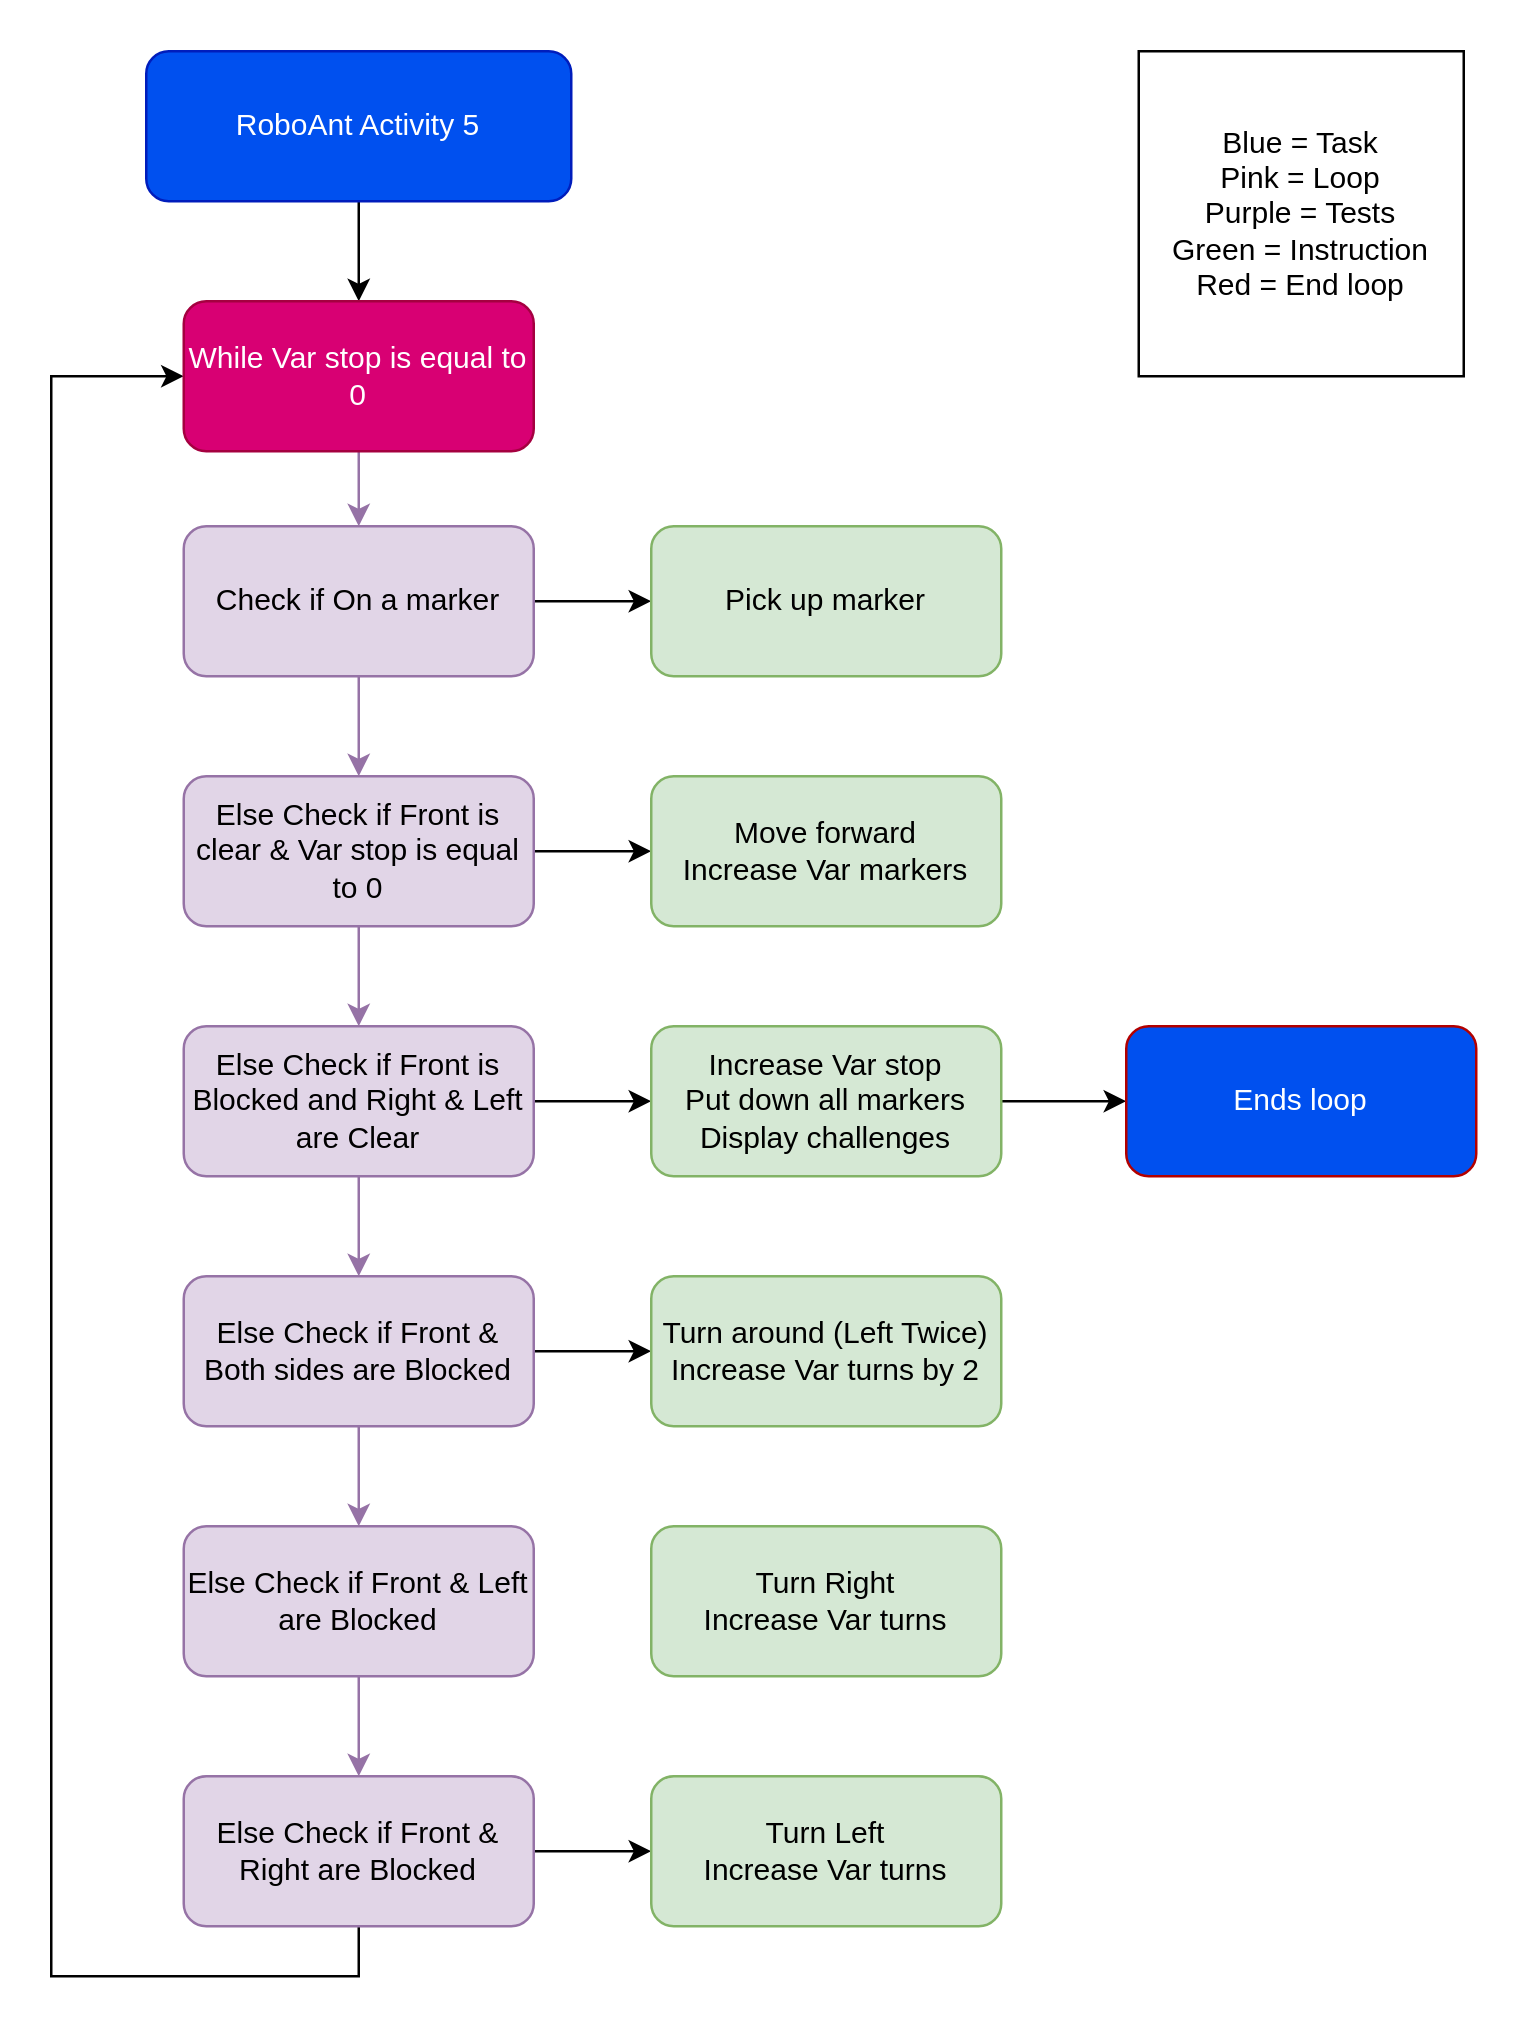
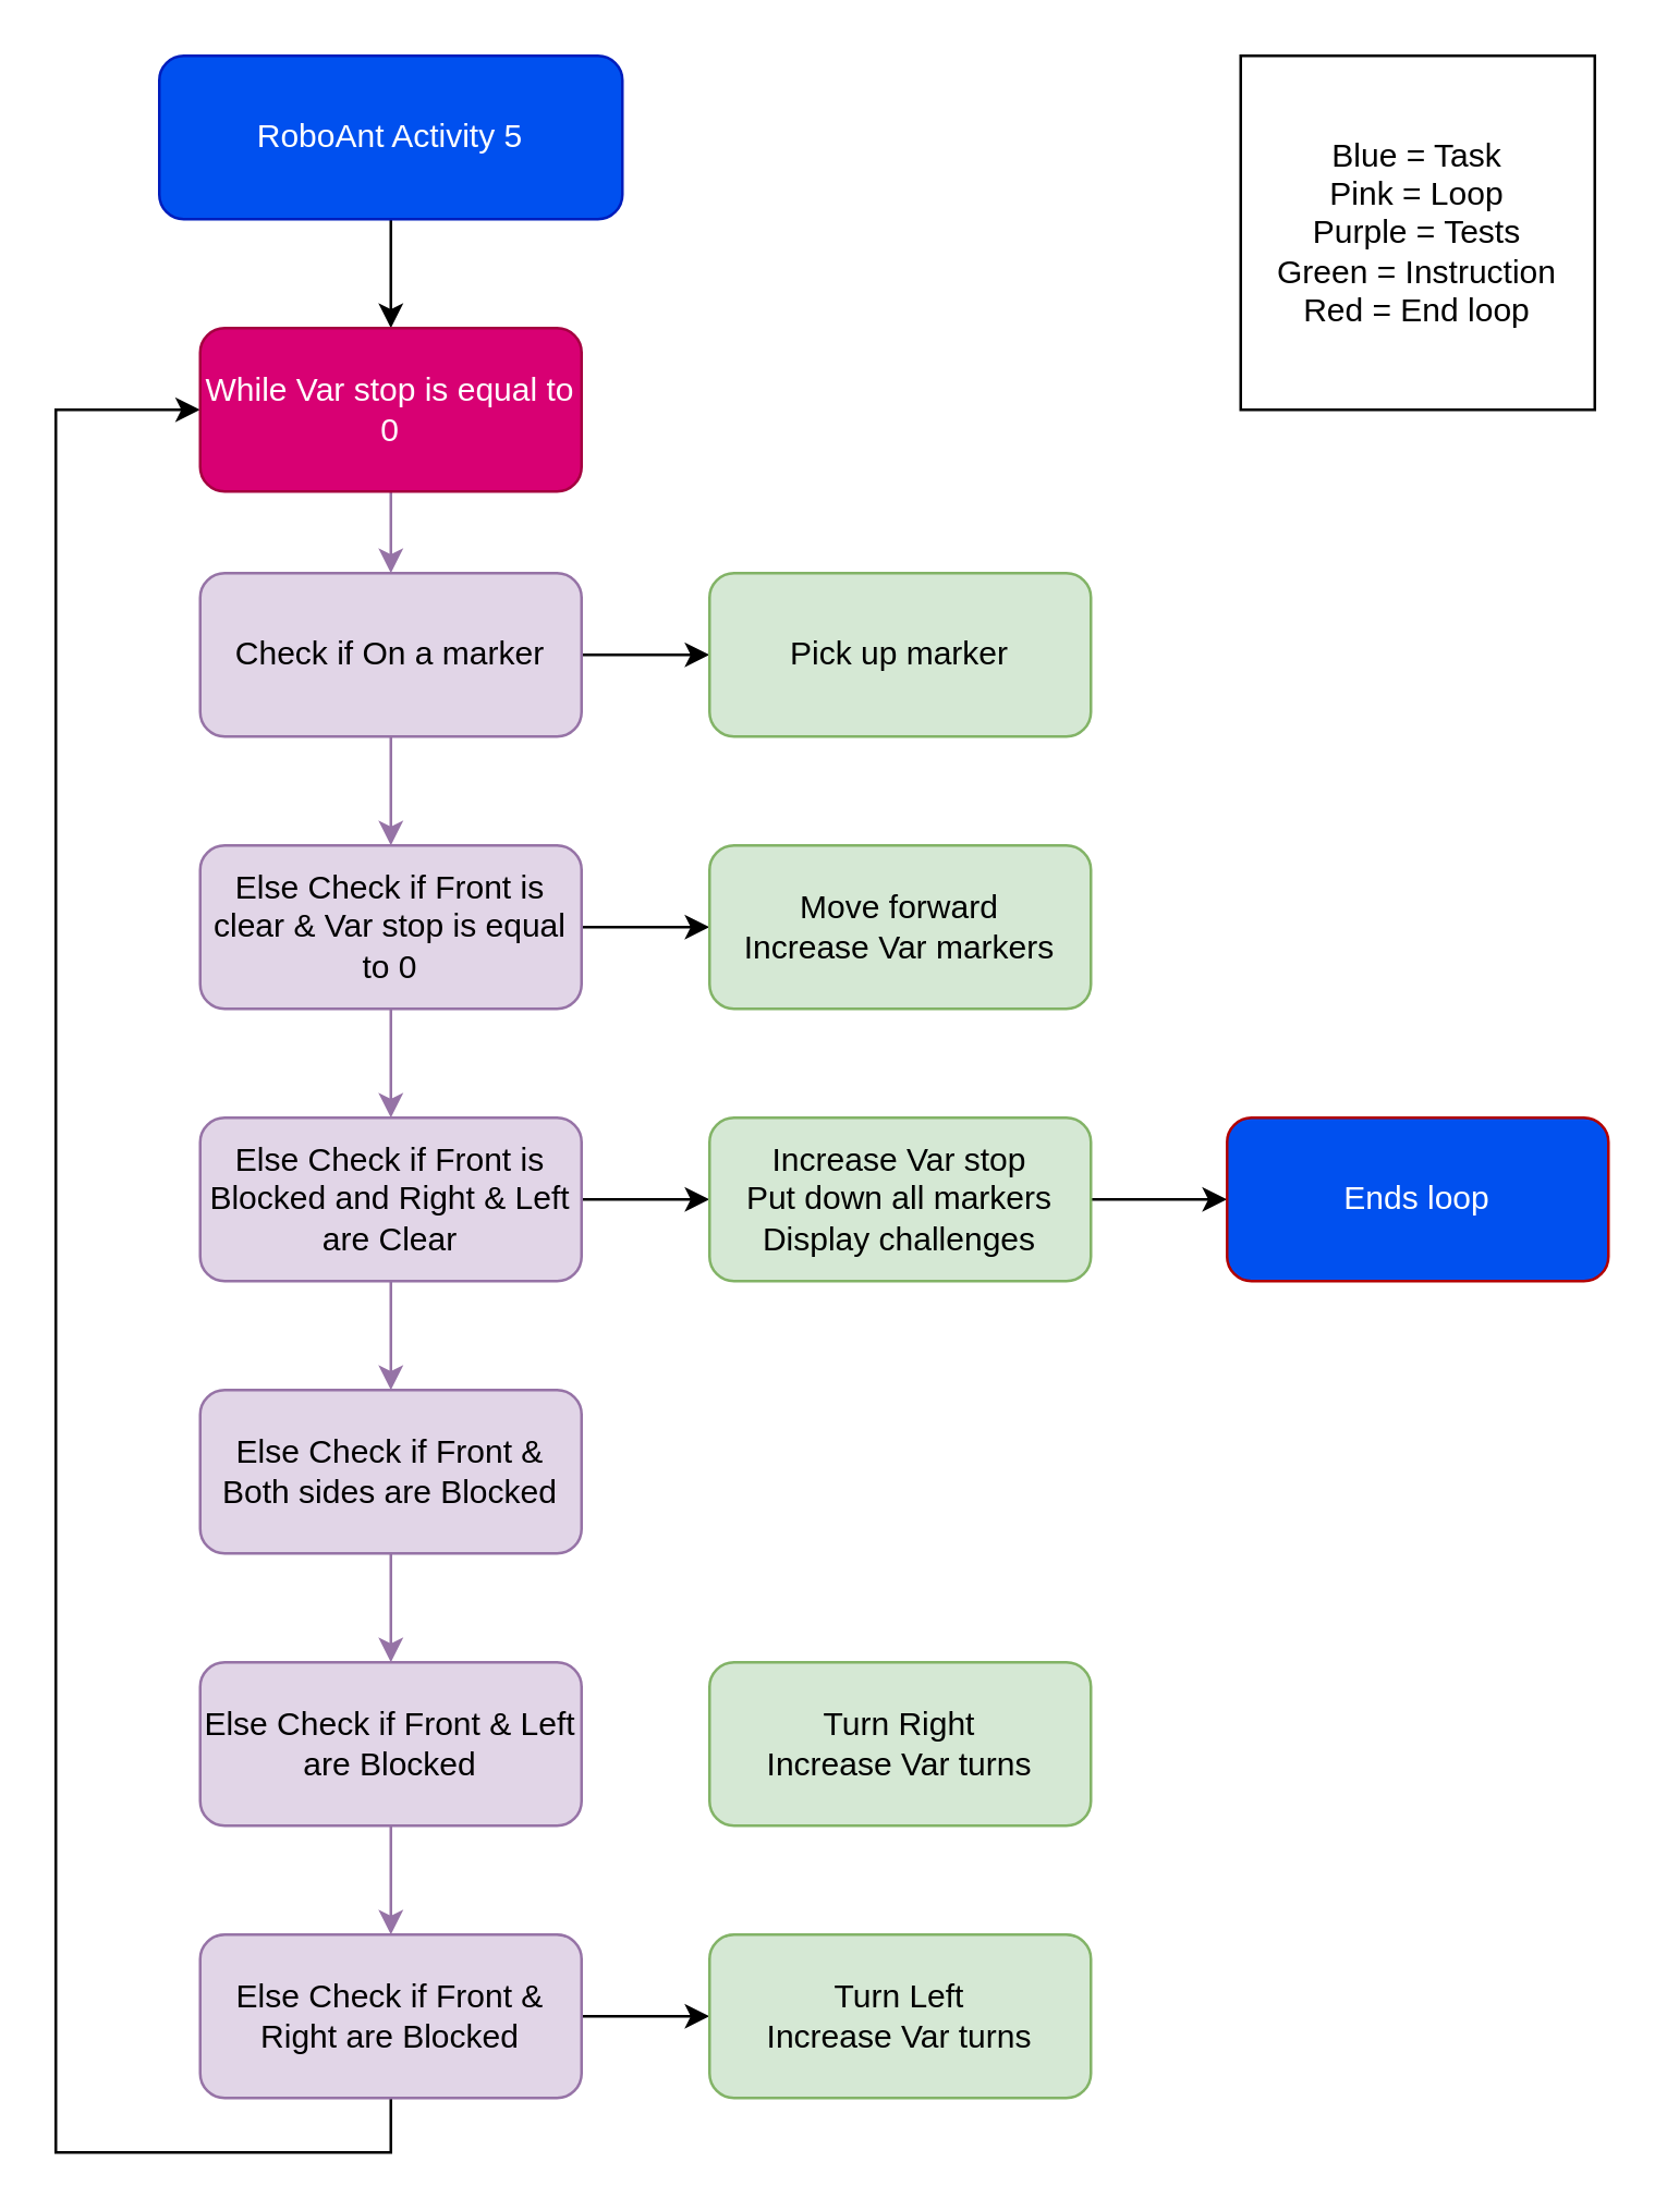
  <mxCell id="0" />
  <mxCell id="1" parent="0" />
  <mxCell id="2" style="edgeStyle=orthogonalEdgeStyle;rounded=0;orthogonalLoop=1;jettySize=auto;html=1;exitX=0.5;exitY=1;exitDx=0;exitDy=0;" edge="1" parent="1" source="3" target="29"><mxGeometry relative="1" as="geometry" /></mxCell>
  <mxCell id="3" value="RoboAnt Activity 5" style="rounded=1;whiteSpace=wrap;html=1;fillColor=#0050ef;strokeColor=#001DBC;fontColor=#ffffff;" vertex="1" parent="1"><mxGeometry x="58" y="20" width="170" height="60" as="geometry" /></mxCell>
  <mxCell id="4" style="edgeStyle=orthogonalEdgeStyle;rounded=0;orthogonalLoop=1;jettySize=auto;html=1;exitX=0.5;exitY=1;exitDx=0;exitDy=0;strokeColor=#9673a6;fillColor=#e1d5e7;" edge="1" parent="1" source="6" target="9"><mxGeometry relative="1" as="geometry" /></mxCell>
  <mxCell id="5" style="edgeStyle=orthogonalEdgeStyle;rounded=0;orthogonalLoop=1;jettySize=auto;html=1;exitX=1;exitY=0.5;exitDx=0;exitDy=0;entryX=0;entryY=0.5;entryDx=0;entryDy=0;" edge="1" parent="1" source="6" target="10"><mxGeometry relative="1" as="geometry" /></mxCell>
  <mxCell id="6" value="Check if On a marker" style="rounded=1;whiteSpace=wrap;html=1;fillColor=#e1d5e7;strokeColor=#9673a6;" vertex="1" parent="1"><mxGeometry x="73" y="210" width="140" height="60" as="geometry" /></mxCell>
  <mxCell id="7" style="edgeStyle=orthogonalEdgeStyle;rounded=0;orthogonalLoop=1;jettySize=auto;html=1;exitX=0.5;exitY=1;exitDx=0;exitDy=0;entryX=0.5;entryY=0;entryDx=0;entryDy=0;strokeColor=#9673a6;fillColor=#e1d5e7;" edge="1" parent="1" source="9" target="14"><mxGeometry relative="1" as="geometry" /></mxCell>
  <mxCell id="8" style="edgeStyle=orthogonalEdgeStyle;rounded=0;orthogonalLoop=1;jettySize=auto;html=1;exitX=1;exitY=0.5;exitDx=0;exitDy=0;" edge="1" parent="1" source="9" target="11"><mxGeometry relative="1" as="geometry" /></mxCell>
  <mxCell id="9" value="Else Check if Front is clear &amp;amp; Var stop is equal to 0" style="rounded=1;whiteSpace=wrap;html=1;fillColor=#e1d5e7;strokeColor=#9673a6;" vertex="1" parent="1"><mxGeometry x="73" y="310" width="140" height="60" as="geometry" /></mxCell>
  <mxCell id="10" value="Pick up marker" style="rounded=1;whiteSpace=wrap;html=1;fillColor=#d5e8d4;strokeColor=#82b366;" vertex="1" parent="1"><mxGeometry x="260" y="210" width="140" height="60" as="geometry" /></mxCell>
  <mxCell id="11" value="Move forward&lt;br&gt;Increase Var markers" style="rounded=1;whiteSpace=wrap;html=1;fillColor=#d5e8d4;strokeColor=#82b366;" vertex="1" parent="1"><mxGeometry x="260" y="310" width="140" height="60" as="geometry" /></mxCell>
  <mxCell id="12" style="edgeStyle=orthogonalEdgeStyle;rounded=0;orthogonalLoop=1;jettySize=auto;html=1;exitX=1;exitY=0.5;exitDx=0;exitDy=0;entryX=0;entryY=0.5;entryDx=0;entryDy=0;" edge="1" parent="1" source="14" target="16"><mxGeometry relative="1" as="geometry" /></mxCell>
  <mxCell id="13" style="edgeStyle=orthogonalEdgeStyle;rounded=0;orthogonalLoop=1;jettySize=auto;html=1;exitX=0.5;exitY=1;exitDx=0;exitDy=0;entryX=0.5;entryY=0;entryDx=0;entryDy=0;strokeColor=#9673a6;fillColor=#e1d5e7;" edge="1" parent="1" source="14" target="19"><mxGeometry relative="1" as="geometry" /></mxCell>
  <mxCell id="14" value="Else Check if Front is Blocked and Right &amp;amp; Left are Clear" style="rounded=1;whiteSpace=wrap;html=1;fillColor=#e1d5e7;strokeColor=#9673a6;" vertex="1" parent="1"><mxGeometry x="73" y="410" width="140" height="60" as="geometry" /></mxCell>
  <mxCell id="15" style="edgeStyle=orthogonalEdgeStyle;rounded=0;orthogonalLoop=1;jettySize=auto;html=1;exitX=1;exitY=0.5;exitDx=0;exitDy=0;entryX=0;entryY=0.5;entryDx=0;entryDy=0;" edge="1" parent="1" source="16" target="30"><mxGeometry relative="1" as="geometry" /></mxCell>
  <mxCell id="16" value="Increase Var stop&lt;br&gt;Put down all markers&lt;br&gt;Display challenges" style="rounded=1;whiteSpace=wrap;html=1;fillColor=#d5e8d4;strokeColor=#82b366;" vertex="1" parent="1"><mxGeometry x="260" y="410" width="140" height="60" as="geometry" /></mxCell>
- <mxCell id="17" style="edgeStyle=orthogonalEdgeStyle;rounded=0;orthogonalLoop=1;jettySize=auto;html=1;exitX=1;exitY=0.5;exitDx=0;exitDy=0;" edge="1" parent="1" source="19" target="22"><mxGeometry relative="1" as="geometry" /></mxCell>
  <mxCell id="18" style="edgeStyle=orthogonalEdgeStyle;rounded=0;orthogonalLoop=1;jettySize=auto;html=1;exitX=0.5;exitY=1;exitDx=0;exitDy=0;entryX=0.5;entryY=0;entryDx=0;entryDy=0;strokeColor=#9673a6;fillColor=#e1d5e7;" edge="1" parent="1" source="19" target="21"><mxGeometry relative="1" as="geometry" /></mxCell>
  <mxCell id="19" value="Else Check if Front &amp;amp; Both sides are Blocked" style="rounded=1;whiteSpace=wrap;html=1;fillColor=#e1d5e7;strokeColor=#9673a6;" vertex="1" parent="1"><mxGeometry x="73" y="510" width="140" height="60" as="geometry" /></mxCell>
  <mxCell id="20" style="edgeStyle=orthogonalEdgeStyle;rounded=0;orthogonalLoop=1;jettySize=auto;html=1;exitX=0.5;exitY=1;exitDx=0;exitDy=0;strokeColor=#9673a6;fillColor=#e1d5e7;" edge="1" parent="1" source="21" target="26"><mxGeometry relative="1" as="geometry" /></mxCell>
  <mxCell id="21" value="Else Check if Front &amp;amp; Left are Blocked" style="rounded=1;whiteSpace=wrap;html=1;fillColor=#e1d5e7;strokeColor=#9673a6;" vertex="1" parent="1"><mxGeometry x="73" y="610" width="140" height="60" as="geometry" /></mxCell>
- <mxCell id="22" value="Turn around (Left Twice)&lt;br&gt;Increase Var turns by 2" style="rounded=1;whiteSpace=wrap;html=1;fillColor=#d5e8d4;strokeColor=#82b366;" vertex="1" parent="1"><mxGeometry x="260" y="510" width="140" height="60" as="geometry" /></mxCell>
  <mxCell id="23" value="Turn Right&lt;br&gt;Increase Var turns" style="rounded=1;whiteSpace=wrap;html=1;fillColor=#d5e8d4;strokeColor=#82b366;" vertex="1" parent="1"><mxGeometry x="260" y="610" width="140" height="60" as="geometry" /></mxCell>
  <mxCell id="24" style="edgeStyle=orthogonalEdgeStyle;rounded=0;orthogonalLoop=1;jettySize=auto;html=1;exitX=1;exitY=0.5;exitDx=0;exitDy=0;entryX=0;entryY=0.5;entryDx=0;entryDy=0;" edge="1" parent="1" source="26" target="27"><mxGeometry relative="1" as="geometry" /></mxCell>
  <mxCell id="25" style="edgeStyle=orthogonalEdgeStyle;rounded=0;orthogonalLoop=1;jettySize=auto;html=1;exitX=0.5;exitY=1;exitDx=0;exitDy=0;entryX=0;entryY=0.5;entryDx=0;entryDy=0;" edge="1" parent="1" source="26" target="29"><mxGeometry relative="1" as="geometry"><Array as="points"><mxPoint x="143" y="790" /><mxPoint x="20" y="790" /><mxPoint x="20" y="150" /></Array></mxGeometry></mxCell>
  <mxCell id="26" value="Else Check if Front &amp;amp; Right are Blocked" style="rounded=1;whiteSpace=wrap;html=1;fillColor=#e1d5e7;strokeColor=#9673a6;" vertex="1" parent="1"><mxGeometry x="73" y="710" width="140" height="60" as="geometry" /></mxCell>
  <mxCell id="27" value="Turn Left&lt;br&gt;Increase Var turns" style="rounded=1;whiteSpace=wrap;html=1;fillColor=#d5e8d4;strokeColor=#82b366;" vertex="1" parent="1"><mxGeometry x="260" y="710" width="140" height="60" as="geometry" /></mxCell>
  <mxCell id="28" style="edgeStyle=orthogonalEdgeStyle;rounded=0;orthogonalLoop=1;jettySize=auto;html=1;exitX=0.5;exitY=1;exitDx=0;exitDy=0;entryX=0.5;entryY=0;entryDx=0;entryDy=0;strokeColor=#9673a6;fillColor=#e1d5e7;" edge="1" parent="1" source="29" target="6"><mxGeometry relative="1" as="geometry" /></mxCell>
  <mxCell id="29" value="While Var stop is equal to 0" style="rounded=1;whiteSpace=wrap;html=1;fillColor=#d80073;strokeColor=#A50040;fontColor=#ffffff;" vertex="1" parent="1"><mxGeometry x="73" y="120" width="140" height="60" as="geometry" /></mxCell>
  <mxCell id="30" value="Ends loop" style="rounded=1;whiteSpace=wrap;html=1;fillColor=#0050ef;strokeColor=#B20000;fontColor=#ffffff;" vertex="1" parent="1"><mxGeometry x="450" y="410" width="140" height="60" as="geometry" /></mxCell>
  <mxCell id="31" value="Blue = Task&lt;br&gt;Pink = Loop&lt;br&gt;Purple = Tests&lt;br&gt;Green = Instruction&lt;br&gt;Red = End loop" style="whiteSpace=wrap;html=1;strokeColor=default;aspect=fixed;" vertex="1" parent="1"><mxGeometry x="455" y="20" width="130" height="130" as="geometry" /></mxCell>
